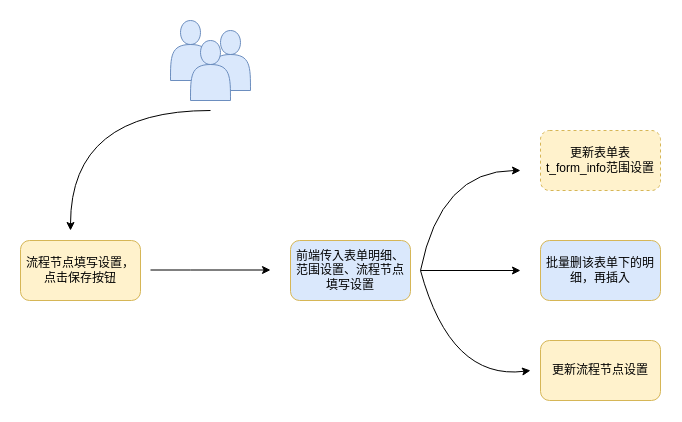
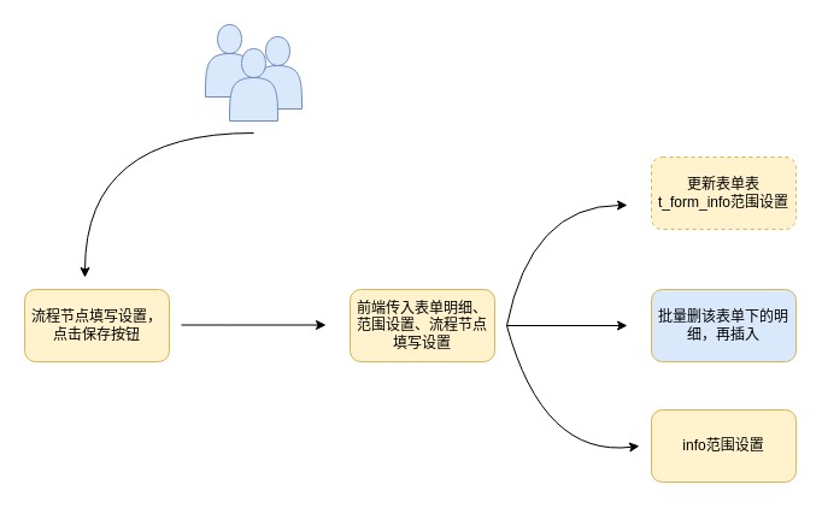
  <mxCell id="0" />
  <mxCell id="1" parent="0" />
  <mxCell id="2" value="" style="shape=actor;whiteSpace=wrap;html=1;fillColor=#dae8fc;strokeColor=#6c8ebf;" vertex="1" parent="1"><mxGeometry x="170" y="20" width="40" height="60" as="geometry" /></mxCell>
  <mxCell id="3" value="" style="shape=actor;whiteSpace=wrap;html=1;fillColor=#dae8fc;strokeColor=#6c8ebf;" vertex="1" parent="1"><mxGeometry x="210" y="30" width="40" height="60" as="geometry" /></mxCell>
  <mxCell id="4" value="" style="shape=actor;whiteSpace=wrap;html=1;fillColor=#dae8fc;strokeColor=#6c8ebf;" vertex="1" parent="1"><mxGeometry x="190" y="40" width="40" height="60" as="geometry" /></mxCell>
  <mxCell id="5" value="" style="endArrow=classic;html=1;curved=1;" edge="1" parent="1"><mxGeometry width="50" height="50" relative="1" as="geometry"><mxPoint x="210" y="110" as="sourcePoint" /><mxPoint x="70" y="230" as="targetPoint" /><Array as="points"><mxPoint x="70" y="110" /></Array></mxGeometry></mxCell>
  <mxCell id="6" value="流程节点填写设置，点击保存按钮" style="rounded=1;whiteSpace=wrap;html=1;fillColor=#fff2cc;strokeColor=#d6b656;" vertex="1" parent="1"><mxGeometry x="20" y="240" width="120" height="60" as="geometry" /></mxCell>
  <mxCell id="7" value="" style="endArrow=classic;html=1;rounded=0;" edge="1" parent="1"><mxGeometry width="50" height="50" relative="1" as="geometry"><mxPoint x="150" y="269.5" as="sourcePoint" /><mxPoint x="270" y="269.5" as="targetPoint" /><Array as="points"><mxPoint x="190" y="269.5" /></Array></mxGeometry></mxCell>
- <mxCell id="8" value="前端传入表单明细、范围设置、流程节点填写设置" style="rounded=1;whiteSpace=wrap;html=1;fillColor=#dae8fc;strokeColor=#d6b656;" vertex="1" parent="1"><mxGeometry x="290" y="240" width="120" height="60" as="geometry" /></mxCell>
+ <mxCell id="8" value="前端传入表单明细、范围设置、流程节点填写设置" style="rounded=1;whiteSpace=wrap;html=1;fillColor=#fff2cc;strokeColor=#d6b656;" vertex="1" parent="1"><mxGeometry x="290" y="240" width="120" height="60" as="geometry" /></mxCell>
  <mxCell id="9" value="" style="endArrow=classic;html=1;rounded=0;" edge="1" parent="1"><mxGeometry width="50" height="50" relative="1" as="geometry"><mxPoint x="420" y="270" as="sourcePoint" /><mxPoint x="520" y="270" as="targetPoint" /></mxGeometry></mxCell>
  <mxCell id="10" value="" style="endArrow=classic;html=1;curved=1;" edge="1" parent="1"><mxGeometry width="50" height="50" relative="1" as="geometry"><mxPoint x="420" y="270" as="sourcePoint" /><mxPoint x="520" y="170" as="targetPoint" /><Array as="points"><mxPoint x="440" y="170" /></Array></mxGeometry></mxCell>
  <mxCell id="11" value="" style="endArrow=classic;html=1;curved=1;" edge="1" parent="1"><mxGeometry width="50" height="50" relative="1" as="geometry"><mxPoint x="420" y="270" as="sourcePoint" /><mxPoint x="530" y="370" as="targetPoint" /><Array as="points"><mxPoint x="450" y="380" /></Array></mxGeometry></mxCell>
  <mxCell id="12" value="更新表单表t_form_info范围设置" style="rounded=1;whiteSpace=wrap;html=1;fillColor=#fff2cc;strokeColor=#d6b656;dashed=1;" vertex="1" parent="1"><mxGeometry x="540" y="130" width="120" height="60" as="geometry" /></mxCell>
  <mxCell id="13" value="批量删该表单下的明细，再插入" style="rounded=1;whiteSpace=wrap;html=1;fillColor=#dae8fc;strokeColor=#d6b656;" vertex="1" parent="1"><mxGeometry x="540" y="240" width="120" height="60" as="geometry" /></mxCell>
- <mxCell id="14" value="更新流程节点设置" style="rounded=1;whiteSpace=wrap;html=1;fillColor=#fff2cc;strokeColor=#d6b656;" vertex="1" parent="1"><mxGeometry x="540" y="340" width="120" height="60" as="geometry" /></mxCell>
+ <mxCell id="14" value="info范围设置" style="rounded=1;whiteSpace=wrap;html=1;fillColor=#fff2cc;strokeColor=#d6b656;" vertex="1" parent="1"><mxGeometry x="540" y="340" width="120" height="60" as="geometry" /></mxCell>
